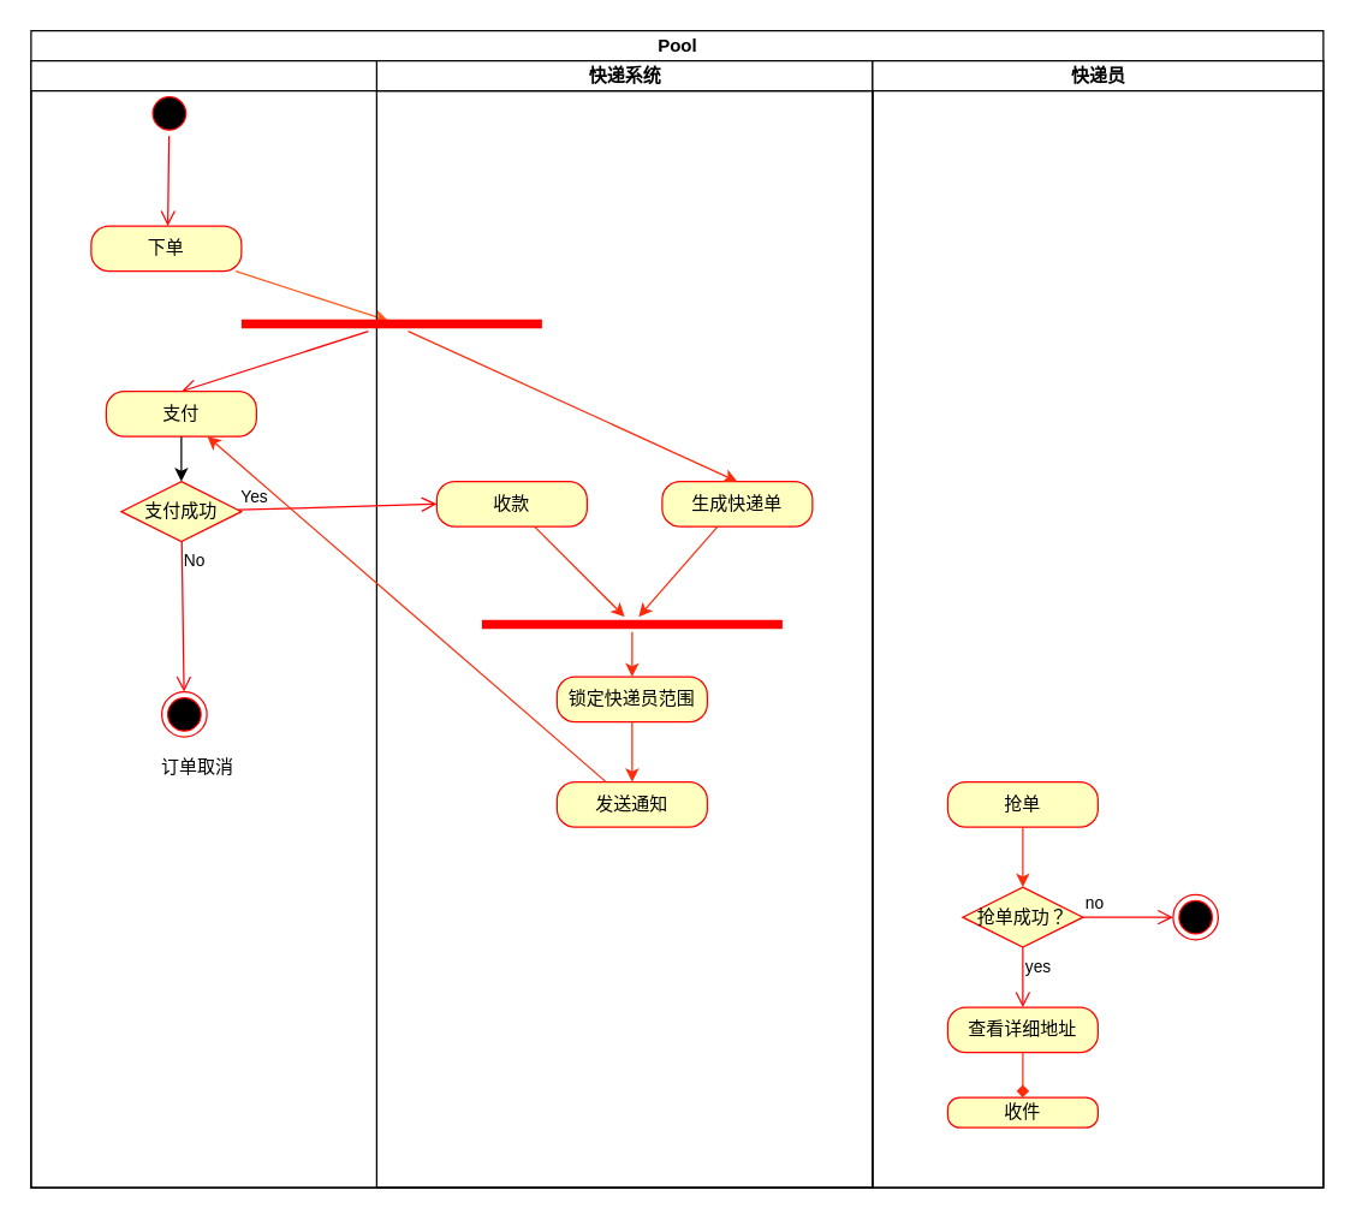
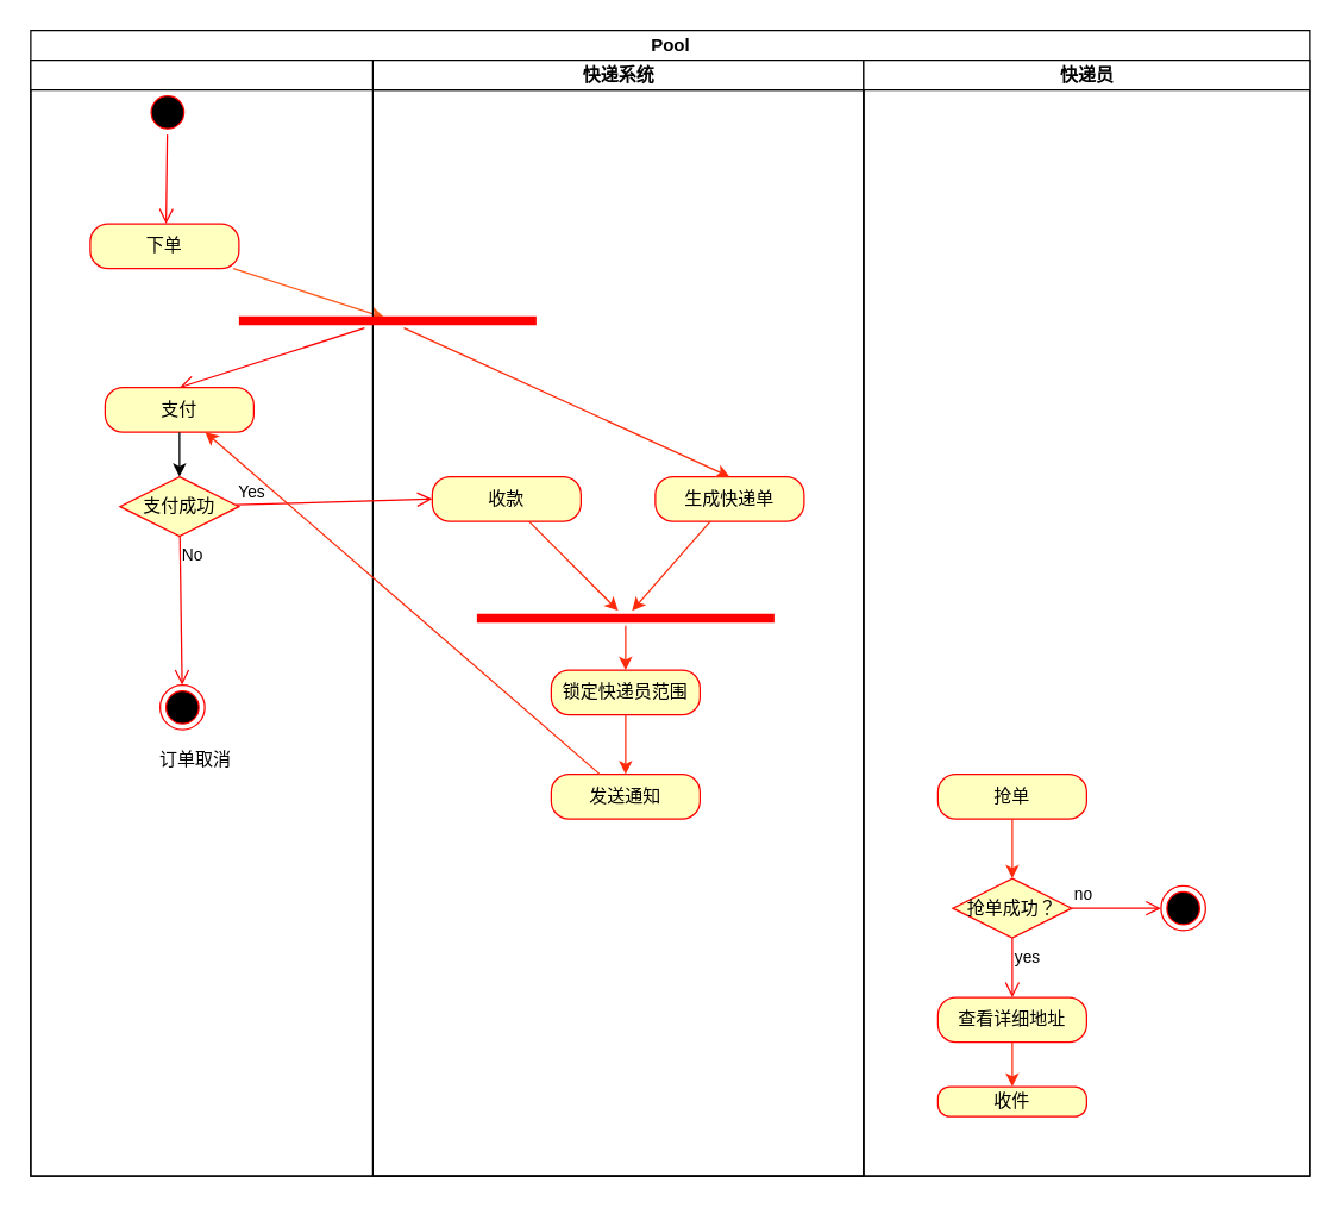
  <mxCell id="0" />
  <mxCell id="1" parent="0" />
  <mxCell id="2" value="Pool" style="swimlane;html=1;childLayout=stackLayout;resizeParent=1;resizeParentMax=0;startSize=20;" vertex="1" parent="1"><mxGeometry x="20" y="20" width="860" height="770" as="geometry"><mxRectangle x="270" y="10" width="60" height="20" as="alternateBounds" /></mxGeometry></mxCell>
  <mxCell id="3" value="用户" style="swimlane;html=1;startSize=20;" vertex="1" parent="2"><mxGeometry y="20" width="560" height="750" as="geometry" /></mxCell>
  <mxCell id="4" value="" style="ellipse;html=1;shape=startState;fillColor=#000000;strokeColor=#ff0000;" vertex="1" parent="3"><mxGeometry x="77" y="20" width="30" height="30" as="geometry" /></mxCell>
  <mxCell id="5" value="" style="html=1;verticalAlign=bottom;endArrow=open;endSize=8;strokeColor=#ff0000;" edge="1" source="4" parent="3"><mxGeometry relative="1" as="geometry"><mxPoint x="91" y="110" as="targetPoint" /></mxGeometry></mxCell>
  <mxCell id="6" style="rounded=0;orthogonalLoop=1;jettySize=auto;html=1;fillColor=#a20025;strokeColor=#FF5A1C;entryX=0.488;entryY=0.3;entryDx=0;entryDy=0;entryPerimeter=0;" edge="1" parent="3" source="7" target="14"><mxGeometry relative="1" as="geometry"><mxPoint x="240" y="190" as="targetPoint" /></mxGeometry></mxCell>
  <mxCell id="7" value="下单" style="rounded=1;whiteSpace=wrap;html=1;arcSize=40;fontColor=#000000;fillColor=#ffffc0;strokeColor=#ff0000;" vertex="1" parent="3"><mxGeometry x="40" y="110" width="100" height="30" as="geometry" /></mxCell>
  <mxCell id="8" value="快递系统" style="swimlane;html=1;startSize=20;" vertex="1" parent="3"><mxGeometry x="230" width="330" height="750" as="geometry" /></mxCell>
  <mxCell id="9" style="edgeStyle=none;rounded=0;orthogonalLoop=1;jettySize=auto;html=1;strokeColor=#FF2B0A;" edge="1" parent="8" source="10" target="13"><mxGeometry relative="1" as="geometry" /></mxCell>
  <mxCell id="10" value="生成快递单" style="rounded=1;whiteSpace=wrap;html=1;arcSize=40;fontColor=#000000;fillColor=#ffffc0;strokeColor=#ff0000;" vertex="1" parent="8"><mxGeometry x="190" y="280" width="100" height="30" as="geometry" /></mxCell>
  <mxCell id="11" style="edgeStyle=none;rounded=0;orthogonalLoop=1;jettySize=auto;html=1;strokeColor=#FF2B0A;" edge="1" parent="8" source="12" target="13"><mxGeometry relative="1" as="geometry" /></mxCell>
  <mxCell id="12" value="收款" style="rounded=1;whiteSpace=wrap;html=1;arcSize=40;fontColor=#000000;fillColor=#ffffc0;strokeColor=#ff0000;" vertex="1" parent="8"><mxGeometry x="40" y="280" width="100" height="30" as="geometry" /></mxCell>
  <mxCell id="13" value="" style="shape=line;html=1;strokeWidth=6;strokeColor=#ff0000;direction=west;" vertex="1" parent="8"><mxGeometry x="70" y="370" width="200" height="10" as="geometry" /></mxCell>
  <mxCell id="14" value="" style="shape=line;html=1;strokeWidth=6;strokeColor=#ff0000;" vertex="1" parent="8"><mxGeometry x="-90" y="170" width="200" height="10" as="geometry" /></mxCell>
  <mxCell id="15" style="edgeStyle=none;rounded=0;orthogonalLoop=1;jettySize=auto;html=1;entryX=0.5;entryY=0;entryDx=0;entryDy=0;strokeColor=#FF2B0A;" edge="1" parent="8" source="14" target="10"><mxGeometry relative="1" as="geometry" /></mxCell>
  <mxCell id="16" value="锁定快递员范围" style="rounded=1;whiteSpace=wrap;html=1;arcSize=40;fontColor=#000000;fillColor=#ffffc0;strokeColor=#ff0000;" vertex="1" parent="8"><mxGeometry x="120" y="410" width="100" height="30" as="geometry" /></mxCell>
  <mxCell id="17" value="" style="edgeStyle=none;rounded=0;orthogonalLoop=1;jettySize=auto;html=1;strokeColor=#FF2B0A;entryX=0.5;entryY=0;entryDx=0;entryDy=0;" edge="1" parent="8" source="13" target="16"><mxGeometry relative="1" as="geometry"><mxPoint x="170" y="460" as="targetPoint" /></mxGeometry></mxCell>
  <mxCell id="18" value="发送通知" style="rounded=1;whiteSpace=wrap;html=1;arcSize=40;fontColor=#000000;fillColor=#ffffc0;strokeColor=#ff0000;" vertex="1" parent="8"><mxGeometry x="120" y="480" width="100" height="30" as="geometry" /></mxCell>
  <mxCell id="19" value="" style="edgeStyle=none;rounded=0;orthogonalLoop=1;jettySize=auto;html=1;strokeColor=#FF2B0A;" edge="1" parent="8" source="16" target="18"><mxGeometry relative="1" as="geometry" /></mxCell>
  <mxCell id="20" value="" style="html=1;verticalAlign=bottom;endArrow=open;endSize=8;strokeColor=#ff0000;entryX=0.5;entryY=0;entryDx=0;entryDy=0;" edge="1" source="14" parent="3" target="21"><mxGeometry relative="1" as="geometry"><mxPoint x="240" y="270" as="targetPoint" /></mxGeometry></mxCell>
  <mxCell id="21" value="支付" style="rounded=1;whiteSpace=wrap;html=1;arcSize=40;fontColor=#000000;fillColor=#ffffc0;strokeColor=#ff0000;" vertex="1" parent="3"><mxGeometry x="50" y="220" width="100" height="30" as="geometry" /></mxCell>
  <mxCell id="22" value="支付成功" style="rhombus;whiteSpace=wrap;html=1;fillColor=#ffffc0;strokeColor=#ff0000;" vertex="1" parent="3"><mxGeometry x="60" y="280" width="80" height="40" as="geometry" /></mxCell>
  <mxCell id="23" value="Yes" style="html=1;align=left;verticalAlign=bottom;endArrow=open;endSize=8;strokeColor=#ff0000;entryX=0;entryY=0.5;entryDx=0;entryDy=0;" edge="1" source="22" parent="3" target="12"><mxGeometry x="-1" relative="1" as="geometry"><mxPoint x="230" y="340" as="targetPoint" /></mxGeometry></mxCell>
  <mxCell id="24" value="" style="ellipse;html=1;shape=endState;fillColor=#000000;strokeColor=#ff0000;" vertex="1" parent="3"><mxGeometry x="87" y="420" width="30" height="30" as="geometry" /></mxCell>
  <mxCell id="25" value="No" style="html=1;align=left;verticalAlign=top;endArrow=open;endSize=8;strokeColor=#ff0000;" edge="1" parent="3" source="22" target="24"><mxGeometry x="-1" relative="1" as="geometry"><mxPoint x="360" y="450" as="targetPoint" /><mxPoint x="360" y="390" as="sourcePoint" /></mxGeometry></mxCell>
  <mxCell id="26" value="" style="edgeStyle=none;rounded=0;orthogonalLoop=1;jettySize=auto;html=1;entryX=0.5;entryY=0;entryDx=0;entryDy=0;" edge="1" parent="3" source="21" target="22"><mxGeometry relative="1" as="geometry"><mxPoint x="100" y="360" as="targetPoint" /></mxGeometry></mxCell>
  <mxCell id="27" value="订单取消" style="text;html=1;strokeColor=none;fillColor=none;align=center;verticalAlign=middle;whiteSpace=wrap;rounded=0;" vertex="1" parent="3"><mxGeometry x="82" y="460" width="58" height="20" as="geometry" /></mxCell>
  <mxCell id="28" value="" style="edgeStyle=none;rounded=0;orthogonalLoop=1;jettySize=auto;html=1;strokeColor=#FF2B0A;" edge="1" parent="2" source="18" target="21"><mxGeometry relative="1" as="geometry" /></mxCell>
  <mxCell id="29" value="快递员" style="swimlane;html=1;startSize=20;" vertex="1" parent="2"><mxGeometry x="560" y="20" width="300" height="750" as="geometry" /></mxCell>
  <mxCell id="30" value="抢单" style="rounded=1;whiteSpace=wrap;html=1;arcSize=40;fontColor=#000000;fillColor=#ffffc0;strokeColor=#ff0000;" vertex="1" parent="29"><mxGeometry x="50" y="480" width="100" height="30" as="geometry" /></mxCell>
  <mxCell id="31" value="抢单成功？" style="rhombus;whiteSpace=wrap;html=1;fillColor=#ffffc0;strokeColor=#ff0000;" vertex="1" parent="29"><mxGeometry x="60" y="550" width="80" height="40" as="geometry" /></mxCell>
  <mxCell id="32" value="no" style="edgeStyle=orthogonalEdgeStyle;html=1;align=left;verticalAlign=bottom;endArrow=open;endSize=8;strokeColor=#ff0000;" edge="1" source="31" parent="29"><mxGeometry x="-1" relative="1" as="geometry"><mxPoint x="200" y="570" as="targetPoint" /></mxGeometry></mxCell>
  <mxCell id="33" value="" style="edgeStyle=none;rounded=0;orthogonalLoop=1;jettySize=auto;html=1;strokeColor=#FF2B0A;entryX=0.5;entryY=0;entryDx=0;entryDy=0;" edge="1" parent="29" source="30" target="31"><mxGeometry relative="1" as="geometry"><mxPoint x="100" y="590" as="targetPoint" /></mxGeometry></mxCell>
  <mxCell id="34" value="" style="ellipse;html=1;shape=endState;fillColor=#000000;strokeColor=#ff0000;" vertex="1" parent="29"><mxGeometry x="200" y="555" width="30" height="30" as="geometry" /></mxCell>
  <mxCell id="35" value="查看详细地址" style="rounded=1;whiteSpace=wrap;html=1;arcSize=40;fontColor=#000000;fillColor=#ffffc0;strokeColor=#ff0000;" vertex="1" parent="29"><mxGeometry x="50" y="630" width="100" height="30" as="geometry" /></mxCell>
  <mxCell id="36" value="yes" style="edgeStyle=orthogonalEdgeStyle;html=1;align=left;verticalAlign=top;endArrow=open;endSize=8;strokeColor=#ff0000;" edge="1" parent="29" source="31" target="35"><mxGeometry x="-1" relative="1" as="geometry"><mxPoint x="930" y="680" as="targetPoint" /><mxPoint x="930" y="620.0" as="sourcePoint" /></mxGeometry></mxCell>
  <mxCell id="37" value="收件" style="rounded=1;whiteSpace=wrap;html=1;arcSize=40;fontColor=#000000;fillColor=#ffffc0;strokeColor=#ff0000;" vertex="1" parent="29"><mxGeometry x="50" y="690" width="100" height="20" as="geometry" /></mxCell>
- <mxCell id="38" value="" style="edgeStyle=none;rounded=0;orthogonalLoop=1;jettySize=auto;html=1;strokeColor=#FF2B0A;endArrow=diamond;" edge="1" parent="29" source="35" target="37"><mxGeometry relative="1" as="geometry" /></mxCell>
+ <mxCell id="38" value="" style="edgeStyle=none;rounded=0;orthogonalLoop=1;jettySize=auto;html=1;strokeColor=#FF2B0A;" edge="1" parent="29" source="35" target="37"><mxGeometry relative="1" as="geometry" /></mxCell>
